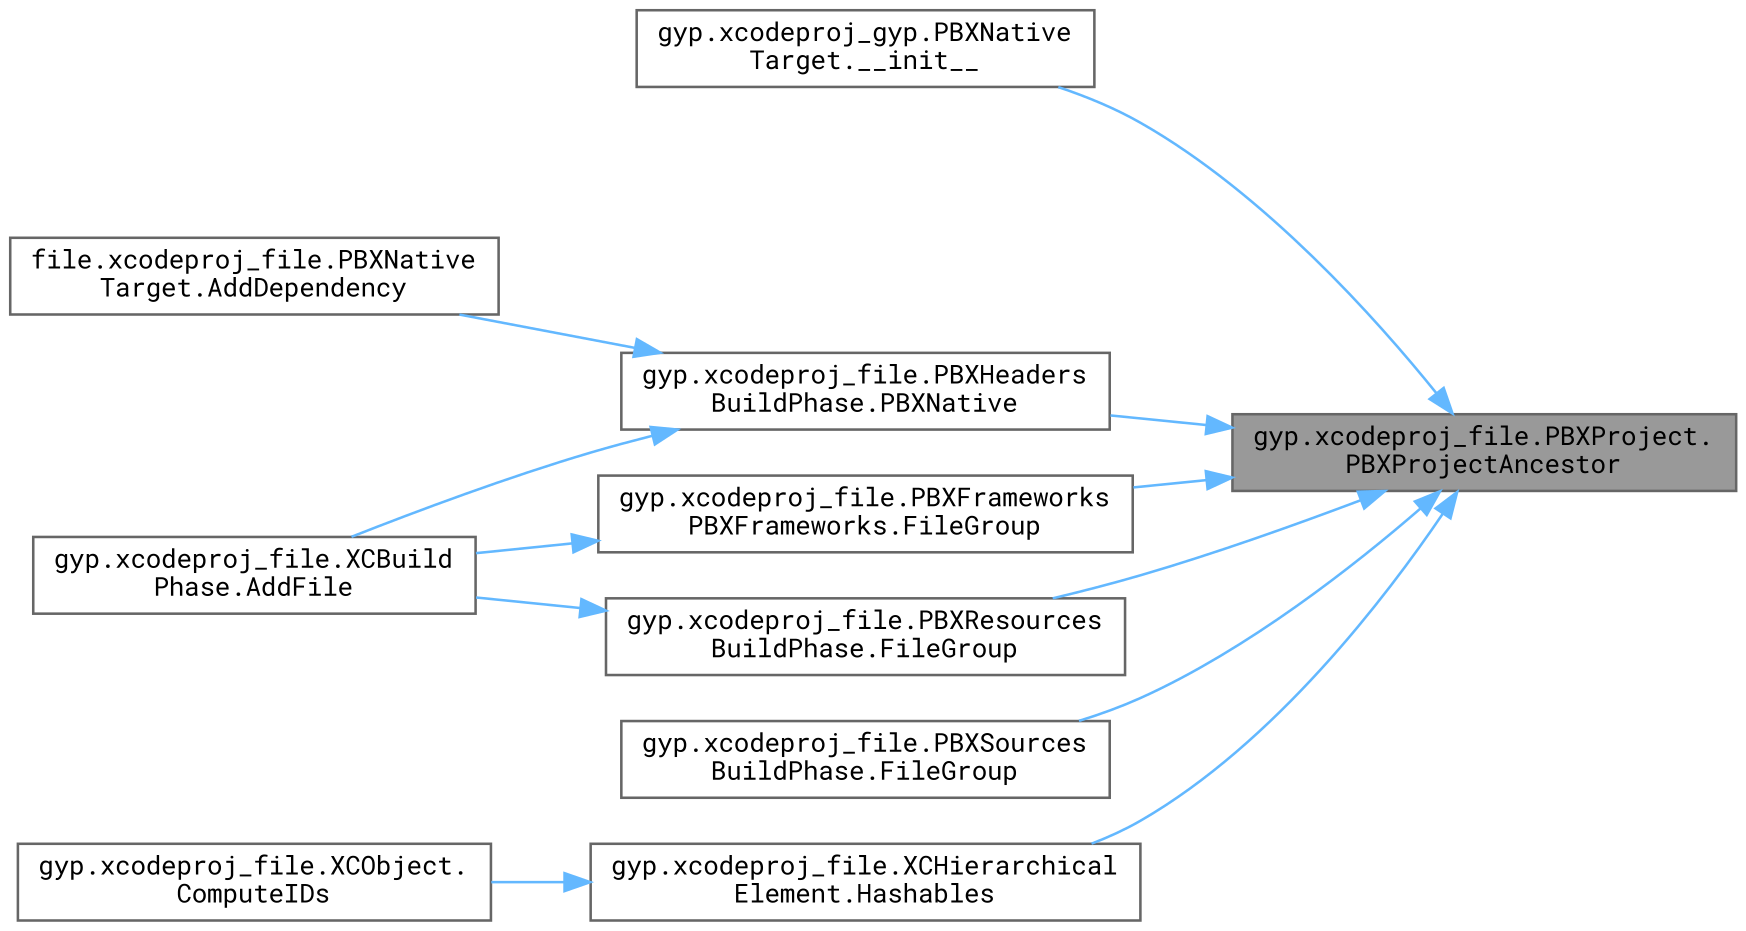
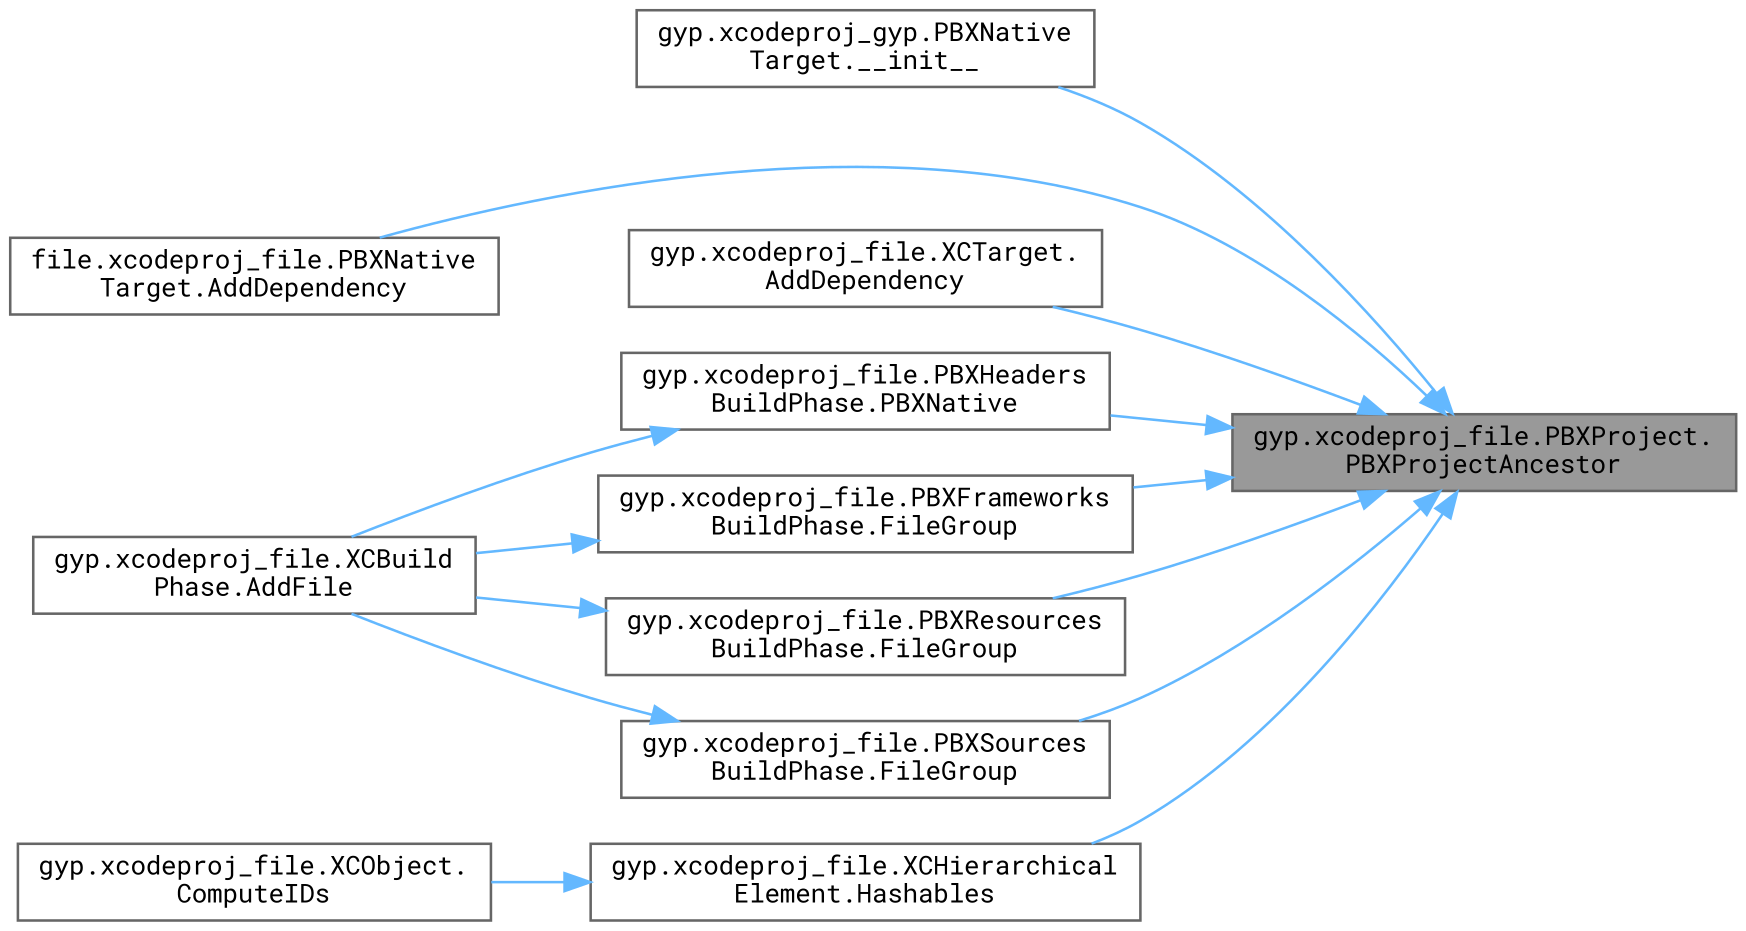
  digraph {
    fontname="Roboto Mono"
    rankdir=RL
    node [color=grey40 fillcolor=white fontname="Roboto Mono" fontsize=10 shape=box style=filled]
    edge [color=steelblue1 dir=back fontname="Roboto Mono" fontsize=10 labelfontname=Helvetica labelfontsize=10 style=solid]
    n1 [color=gray40 fillcolor=grey60 fontcolor=black height=0.2 label="gyp.xcodeproj_file.PBXProject.\lPBXProjectAncestor" width=0.4]
    n2 [height=0.2 label="gyp.xcodeproj_gyp.PBXNative\lTarget.__init__" width=0.4]
    n3 [height=0.2 label="file.xcodeproj_file.PBXNative\lTarget.AddDependency" width=0.4]
-   n5 [height=0.2 label="gyp.xcodeproj_file.PBXFrameworks\lPBXFrameworks.FileGroup" width=0.4]
+   n4 [height=0.2 label="gyp.xcodeproj_file.XCTarget.\lAddDependency" width=0.4]
+   n5 [height=0.2 label="gyp.xcodeproj_file.PBXFrameworks\lBuildPhase.FileGroup" width=0.4]
    n6 [height=0.2 label="gyp.xcodeproj_file.PBXHeaders\lBuildPhase.PBXNative" width=0.4]
    n7 [height=0.2 label="gyp.xcodeproj_file.PBXResources\lBuildPhase.FileGroup" width=0.4]
    n8 [height=0.2 label="gyp.xcodeproj_file.PBXSources\lBuildPhase.FileGroup" width=0.4]
    n9 [height=0.2 label="gyp.xcodeproj_file.XCHierarchical\lElement.Hashables" width=0.4]
    n10 [height=0.2 label="gyp.xcodeproj_file.XCBuild\lPhase.AddFile" width=0.4]
    n11 [height=0.2 label="gyp.xcodeproj_file.XCObject.\lComputeIDs" width=0.4]
    n1 -> n2
-   n6 -> n3
+   n1 -> n3
+   n1 -> n4
    n1 -> n5
    n1 -> n6
    n1 -> n7
    n1 -> n8
    n1 -> n9
    n5 -> n10
    n6 -> n10
    n7 -> n10
+   n8 -> n10
    n9 -> n11
  }
